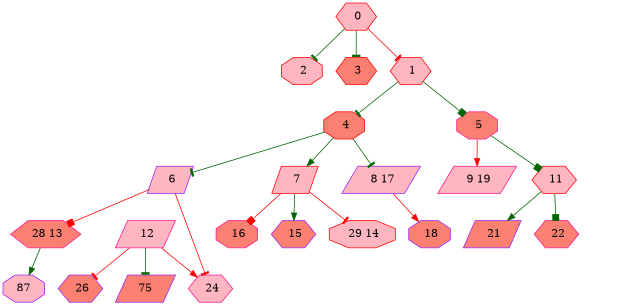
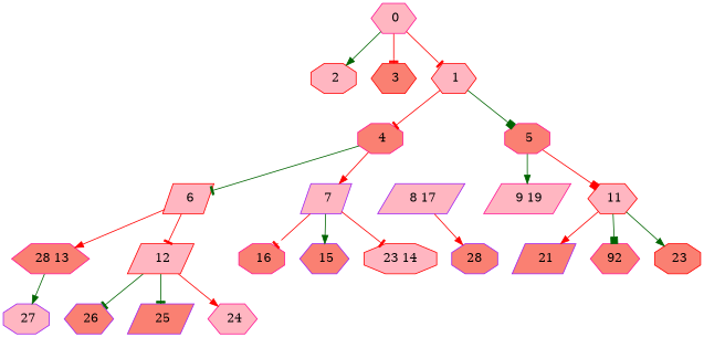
  digraph {
    node [color=red fillcolor=lightpink shape=hexagon style=filled]
    edge [arrowhead=tee color=red]
    " 2" [shape=octagon]
-   " 0"
+   " 0" [color=deeppink]
    " 3" [fillcolor=salmon]
    " 1"
-   " 4" [fillcolor=salmon shape=octagon]
+   " 4" [color=deeppink fillcolor=salmon shape=octagon]
    " 5" [color=deeppink fillcolor=salmon shape=octagon]
-   " 6" [color=purple shape=parallelogram]
-   " 7" [shape=parallelogram]
+   " 6" [shape=parallelogram]
+   " 7" [color=purple shape=parallelogram]
    " 8 17" [color=purple shape=parallelogram]
    " 9 19" [color=deeppink shape=parallelogram]
    " 11"
    " 28 13" [color=deeppink fillcolor=salmon]
-   " 12" [color=deeppink shape=parallelogram]
+   " 12" [shape=parallelogram]
    " 16" [color=deeppink fillcolor=salmon shape=octagon]
    " 15" [color=purple fillcolor=salmon]
-   " 29 14" [shape=octagon]
-   " 18" [color=purple fillcolor=salmon shape=octagon]
+   " 29 14" [shape=octagon label="23 14"]
+   " 18" [color=purple fillcolor=salmon shape=octagon label=28]
    " 21" [color=purple fillcolor=salmon shape=parallelogram]
-   " 22" [color=deeppink fillcolor=salmon]
-   " 27" [color=purple shape=octagon label=87]
+   " 22" [color=deeppink fillcolor=salmon label=92]
+   " 23" [fillcolor=salmon shape=octagon]
+   " 27" [color=purple shape=octagon]
    " 26" [color=purple fillcolor=salmon]
    " 24" [color=deeppink]
-   " 25" [color=purple fillcolor=salmon shape=parallelogram label=75]
-   " 0" -> " 2" [color=darkgreen]
-   " 0" -> " 3" [color=darkgreen]
+   " 25" [color=purple fillcolor=salmon shape=parallelogram]
+   " 0" -> " 2" [arrowhead=normal color=darkgreen]
+   " 0" -> " 3"
    " 0" -> " 1"
-   " 1" -> " 4" [color=darkgreen]
+   " 1" -> " 4"
    " 1" -> " 5" [arrowhead=box color=darkgreen]
    " 4" -> " 6" [color=darkgreen]
-   " 4" -> " 7" [arrowhead=normal color=darkgreen]
-   " 4" -> " 8 17" [color=darkgreen]
-   " 5" -> " 9 19" [arrowhead=normal]
-   " 5" -> " 11" [arrowhead=box color=darkgreen]
-   " 6" -> " 28 13" [arrowhead=box]
-   " 6" -> " 24"
-   " 7" -> " 16" [arrowhead=box]
+   " 4" -> " 7" [arrowhead=normal]
+   " 5" -> " 9 19" [arrowhead=normal color=darkgreen]
+   " 5" -> " 11" [arrowhead=box]
+   " 6" -> " 28 13" [arrowhead=normal]
+   " 6" -> " 12"
+   " 7" -> " 16"
    " 7" -> " 15" [arrowhead=normal color=darkgreen]
    " 7" -> " 29 14"
    " 8 17" -> " 18" [arrowhead=normal]
-   " 11" -> " 21" [arrowhead=normal color=darkgreen]
+   " 11" -> " 21" [arrowhead=normal]
    " 11" -> " 22" [arrowhead=box color=darkgreen]
+   " 11" -> " 23" [arrowhead=normal color=darkgreen]
    " 28 13" -> " 27" [arrowhead=normal color=darkgreen]
-   " 12" -> " 26"
+   " 12" -> " 26" [color=darkgreen]
    " 12" -> " 24" [arrowhead=normal]
    " 12" -> " 25" [color=darkgreen]
  }
